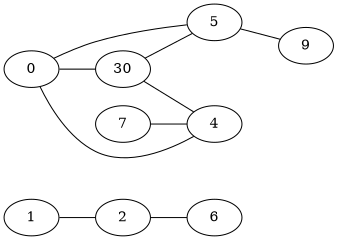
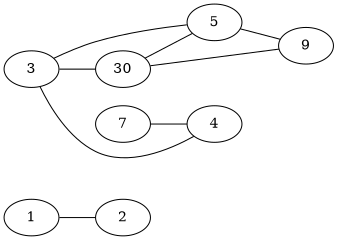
  graph {
    rankdir=LR
    n1 [label=1]
    n2 [label=2]
-   n3 [label=6]
-   n4 [label=0]
+   n4 [label=3]
    n5 [label=4]
    n6 [label=5]
    n7 [label=30]
    n8 [label=9]
    n9 [label=7]
    n1 -- n2
-   n2 -- n3
    n4 -- n5
    n4 -- n6
    n4 -- n7
    n6 -- n8
    n7 -- n6
-   n7 -- n5
+   n7 -- n8
    n9 -- n5
  }
